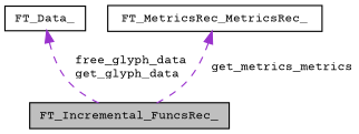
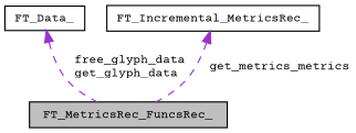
  digraph {
    fontname="Courier Prime"
    node [color=black fillcolor=white fontname="Courier Prime" fontsize=10 shape=record style=filled]
    edge [color=darkorchid3 dir=back fontname="Courier Prime" fontsize=10 labelfontname=Helvetica labelfontsize=10 style=dashed]
-   n1 [fillcolor=grey75 fontcolor=black height=0.2 label=FT_Incremental_FuncsRec_ width=0.4]
+   n1 [fillcolor=grey75 fontcolor=black height=0.2 label=FT_MetricsRec_FuncsRec_ width=0.4]
    n2 [height=0.2 label=FT_Data_ width=0.4]
-   n3 [height=0.2 label=FT_MetricsRec_MetricsRec_ width=0.4]
+   n3 [height=0.2 label=FT_Incremental_MetricsRec_ width=0.4]
    n2 -> n1 [label=" free_glyph_data\nget_glyph_data"]
    n3 -> n1 [label=" get_metrics_metrics"]
  }
